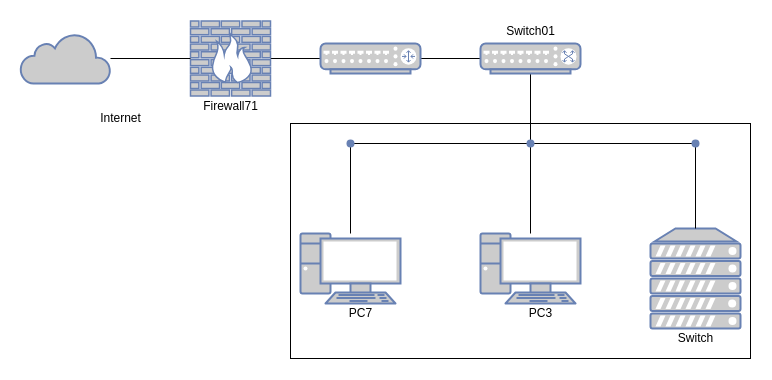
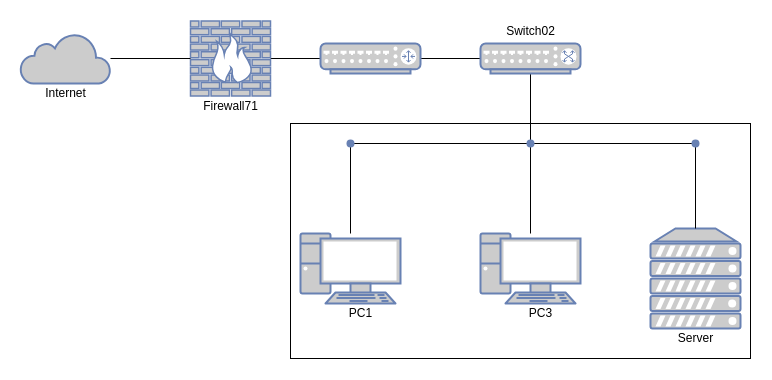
  <mxCell id="0" />
  <mxCell id="1" parent="0" />
  <mxCell id="2" value="" style="whiteSpace=wrap;html=1;" vertex="1" parent="1"><mxGeometry x="290" y="123" width="460" height="235" as="geometry" /></mxCell>
  <mxCell id="3" value="" style="fontColor=#0066CC;verticalAlign=top;verticalLabelPosition=bottom;labelPosition=center;align=center;html=1;outlineConnect=0;fillColor=#CCCCCC;strokeColor=#6881B3;gradientColor=none;gradientDirection=north;strokeWidth=2;shape=mxgraph.networks.pc;" vertex="1" parent="1"><mxGeometry x="300" y="233" width="100" height="70" as="geometry" /></mxCell>
  <mxCell id="4" value="" style="edgeStyle=orthogonalEdgeStyle;rounded=0;orthogonalLoop=1;jettySize=auto;html=1;endArrow=none;endFill=0;" edge="1" parent="1" source="5" target="8"><mxGeometry relative="1" as="geometry" /></mxCell>
  <mxCell id="5" value="" style="fontColor=#0066CC;verticalAlign=top;verticalLabelPosition=bottom;labelPosition=center;align=center;html=1;outlineConnect=0;fillColor=#CCCCCC;strokeColor=#6881B3;gradientColor=none;gradientDirection=north;strokeWidth=2;shape=mxgraph.networks.firewall;" vertex="1" parent="1"><mxGeometry x="190" y="20.5" width="80" height="75" as="geometry" /></mxCell>
  <mxCell id="6" value="" style="fontColor=#0066CC;verticalAlign=top;verticalLabelPosition=bottom;labelPosition=center;align=center;html=1;outlineConnect=0;fillColor=#CCCCCC;strokeColor=#6881B3;gradientColor=none;gradientDirection=north;strokeWidth=2;shape=mxgraph.networks.server;" vertex="1" parent="1"><mxGeometry x="650" y="228" width="90" height="100" as="geometry" /></mxCell>
  <mxCell id="7" value="" style="orthogonalLoop=1;jettySize=auto;html=1;rounded=0;endArrow=none;endFill=0;" edge="1" parent="1" source="8" target="10"><mxGeometry relative="1" as="geometry" /></mxCell>
  <mxCell id="8" value="" style="fontColor=#0066CC;verticalAlign=top;verticalLabelPosition=bottom;labelPosition=center;align=center;html=1;outlineConnect=0;fillColor=#CCCCCC;strokeColor=#6881B3;gradientColor=none;gradientDirection=north;strokeWidth=2;shape=mxgraph.networks.router;" vertex="1" parent="1"><mxGeometry x="320" y="43" width="100" height="30" as="geometry" /></mxCell>
  <mxCell id="9" value="" style="edgeStyle=orthogonalEdgeStyle;rounded=0;orthogonalLoop=1;jettySize=auto;html=1;endArrow=none;endFill=0;" edge="1" parent="1" source="10" target="17"><mxGeometry relative="1" as="geometry" /></mxCell>
  <mxCell id="10" value="" style="fontColor=#0066CC;verticalAlign=top;verticalLabelPosition=bottom;labelPosition=center;align=center;html=1;outlineConnect=0;fillColor=#CCCCCC;strokeColor=#6881B3;gradientColor=none;gradientDirection=north;strokeWidth=2;shape=mxgraph.networks.switch;" vertex="1" parent="1"><mxGeometry x="480" y="43" width="100" height="30" as="geometry" /></mxCell>
  <mxCell id="11" value="" style="edgeStyle=orthogonalEdgeStyle;rounded=0;orthogonalLoop=1;jettySize=auto;html=1;endArrow=none;endFill=0;" edge="1" parent="1" source="12" target="5"><mxGeometry relative="1" as="geometry" /></mxCell>
  <mxCell id="12" value="" style="html=1;outlineConnect=0;fillColor=#CCCCCC;strokeColor=#6881B3;gradientColor=none;gradientDirection=north;strokeWidth=2;shape=mxgraph.networks.cloud;fontColor=#ffffff;" vertex="1" parent="1"><mxGeometry x="20" y="33" width="90" height="50" as="geometry" /></mxCell>
  <mxCell id="13" value="" style="fontColor=#0066CC;verticalAlign=top;verticalLabelPosition=bottom;labelPosition=center;align=center;html=1;outlineConnect=0;fillColor=#CCCCCC;strokeColor=#6881B3;gradientColor=none;gradientDirection=north;strokeWidth=2;shape=mxgraph.networks.pc;" vertex="1" parent="1"><mxGeometry x="480" y="233" width="100" height="70" as="geometry" /></mxCell>
  <mxCell id="14" value="" style="edgeStyle=orthogonalEdgeStyle;rounded=0;orthogonalLoop=1;jettySize=auto;html=1;endArrow=none;endFill=0;" edge="1" parent="1" source="17" target="13"><mxGeometry relative="1" as="geometry" /></mxCell>
  <mxCell id="15" value="" style="edgeStyle=orthogonalEdgeStyle;rounded=0;orthogonalLoop=1;jettySize=auto;html=1;endArrow=none;endFill=0;" edge="1" parent="1" source="17" target="19"><mxGeometry relative="1" as="geometry" /></mxCell>
  <mxCell id="16" value="" style="edgeStyle=orthogonalEdgeStyle;rounded=0;orthogonalLoop=1;jettySize=auto;html=1;endArrow=none;endFill=0;" edge="1" parent="1" source="17" target="21"><mxGeometry relative="1" as="geometry" /></mxCell>
  <mxCell id="17" value="" style="shape=waypoint;size=6;pointerEvents=1;points=[];fillColor=#CCCCCC;resizable=0;rotatable=0;perimeter=centerPerimeter;snapToPoint=1;fontColor=#0066CC;verticalAlign=top;strokeColor=#6881B3;strokeWidth=2;gradientDirection=north;" vertex="1" parent="1"><mxGeometry x="510" y="123" width="40" height="40" as="geometry" /></mxCell>
  <mxCell id="18" value="" style="edgeStyle=orthogonalEdgeStyle;rounded=0;orthogonalLoop=1;jettySize=auto;html=1;endArrow=none;endFill=0;" edge="1" parent="1" source="19" target="3"><mxGeometry relative="1" as="geometry" /></mxCell>
  <mxCell id="19" value="" style="shape=waypoint;size=6;pointerEvents=1;points=[];fillColor=#CCCCCC;resizable=0;rotatable=0;perimeter=centerPerimeter;snapToPoint=1;fontColor=#0066CC;verticalAlign=top;strokeColor=#6881B3;strokeWidth=2;gradientDirection=north;" vertex="1" parent="1"><mxGeometry x="330" y="123" width="40" height="40" as="geometry" /></mxCell>
  <mxCell id="20" value="" style="edgeStyle=orthogonalEdgeStyle;rounded=0;orthogonalLoop=1;jettySize=auto;html=1;endArrow=none;endFill=0;" edge="1" parent="1" source="21" target="6"><mxGeometry relative="1" as="geometry" /></mxCell>
  <mxCell id="21" value="" style="shape=waypoint;size=6;pointerEvents=1;points=[];fillColor=#CCCCCC;resizable=0;rotatable=0;perimeter=centerPerimeter;snapToPoint=1;fontColor=#0066CC;verticalAlign=top;strokeColor=#6881B3;strokeWidth=2;gradientDirection=north;" vertex="1" parent="1"><mxGeometry x="675" y="123" width="40" height="40" as="geometry" /></mxCell>
- <mxCell id="22" value="Internet" style="text;html=1;resizable=0;autosize=1;align=center;verticalAlign=middle;points=[];fillColor=none;strokeColor=none;rounded=0;" vertex="1" parent="1"><mxGeometry x="90" y="108" width="60" height="20" as="geometry" /></mxCell>
+ <mxCell id="22" value="Internet" style="text;html=1;resizable=0;autosize=1;align=center;verticalAlign=middle;points=[];fillColor=none;strokeColor=none;rounded=0;" vertex="1" parent="1"><mxGeometry x="35" y="83" width="60" height="20" as="geometry" /></mxCell>
  <mxCell id="23" value="Firewall71" style="text;html=1;resizable=0;autosize=1;align=center;verticalAlign=middle;points=[];fillColor=none;strokeColor=none;rounded=0;" vertex="1" parent="1"><mxGeometry x="195" y="95.5" width="70" height="20" as="geometry" /></mxCell>
- <mxCell id="24" value="Switch01" style="text;html=1;resizable=0;autosize=1;align=center;verticalAlign=middle;points=[];fillColor=none;strokeColor=none;rounded=0;" vertex="1" parent="1"><mxGeometry x="500" y="20.5" width="60" height="20" as="geometry" /></mxCell>
- <mxCell id="25" value="PC7" style="text;html=1;resizable=0;autosize=1;align=center;verticalAlign=middle;points=[];fillColor=none;strokeColor=none;rounded=0;" vertex="1" parent="1"><mxGeometry x="340" y="303" width="40" height="20" as="geometry" /></mxCell>
+ <mxCell id="24" value="Switch02" style="text;html=1;resizable=0;autosize=1;align=center;verticalAlign=middle;points=[];fillColor=none;strokeColor=none;rounded=0;" vertex="1" parent="1"><mxGeometry x="500" y="20.5" width="60" height="20" as="geometry" /></mxCell>
+ <mxCell id="25" value="PC1" style="text;html=1;resizable=0;autosize=1;align=center;verticalAlign=middle;points=[];fillColor=none;strokeColor=none;rounded=0;" vertex="1" parent="1"><mxGeometry x="340" y="303" width="40" height="20" as="geometry" /></mxCell>
  <mxCell id="26" value="PC3" style="text;html=1;resizable=0;autosize=1;align=center;verticalAlign=middle;points=[];fillColor=none;strokeColor=none;rounded=0;" vertex="1" parent="1"><mxGeometry x="520" y="303" width="40" height="20" as="geometry" /></mxCell>
- <mxCell id="27" value="Switch" style="text;html=1;resizable=0;autosize=1;align=center;verticalAlign=middle;points=[];fillColor=none;strokeColor=none;rounded=0;" vertex="1" parent="1"><mxGeometry x="670" y="328" width="50" height="20" as="geometry" /></mxCell>
+ <mxCell id="27" value="Server" style="text;html=1;resizable=0;autosize=1;align=center;verticalAlign=middle;points=[];fillColor=none;strokeColor=none;rounded=0;" vertex="1" parent="1"><mxGeometry x="670" y="328" width="50" height="20" as="geometry" /></mxCell>
